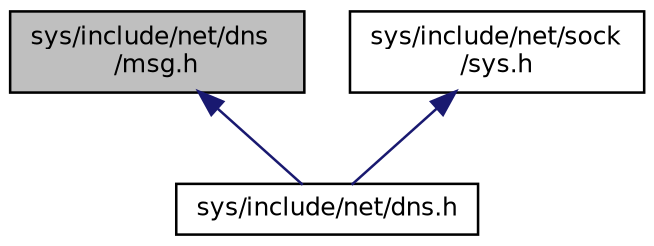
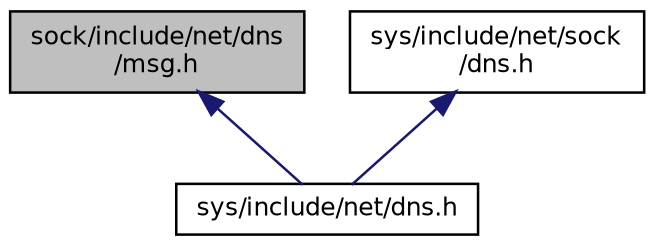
  digraph {
    node [color=black fillcolor=white fontname=Helvetica fontsize=10 shape=record style=filled]
    edge [color=midnightblue dir=back fontname=Helvetica fontsize=10 labelfontname=Helvetica labelfontsize=10 style=solid]
-   n1 [fillcolor=grey75 fontcolor=black height=0.2 label="sys/include/net/dns\l/msg.h" width=0.4]
+   n1 [fillcolor=grey75 fontcolor=black height=0.2 label="sock/include/net/dns\l/msg.h" width=0.4]
    n2 [height=0.2 label="sys/include/net/dns.h" width=0.4]
-   n3 [height=0.2 label="sys/include/net/sock\l/sys.h" width=0.4]
+   n3 [height=0.2 label="sys/include/net/sock\l/dns.h" width=0.4]
    n1 -> n2
    n3 -> n2
  }
